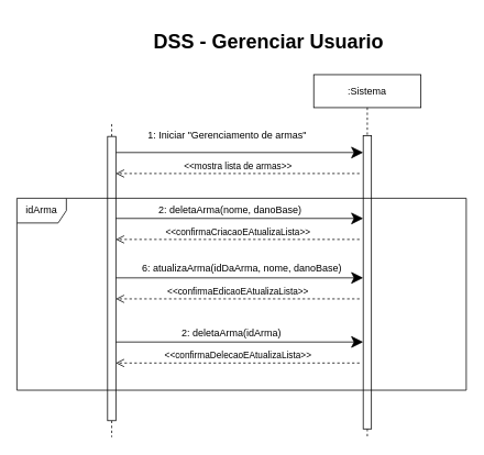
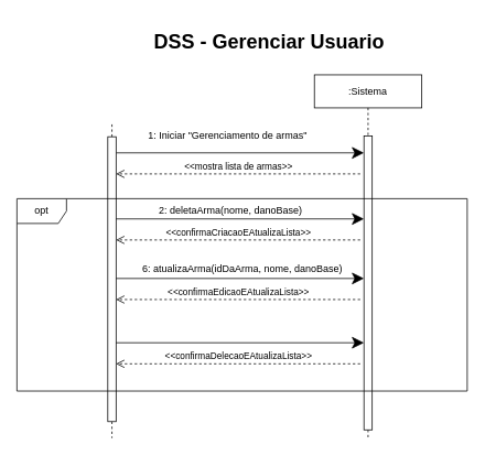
  <mxCell id="0" />
  <mxCell id="1" parent="0" />
  <mxCell id="2" value="DSS - Gerenciar Usuario" style="text;strokeColor=none;fillColor=none;html=1;fontSize=24;fontStyle=1;verticalAlign=middle;align=center;" vertex="1" parent="1"><mxGeometry x="150" y="20" width="350" height="60" as="geometry" /></mxCell>
  <mxCell id="3" value="" style="endArrow=none;dashed=1;endFill=0;endSize=12;html=1;rounded=0;startFill=0;" edge="1" parent="1"><mxGeometry width="160" relative="1" as="geometry"><mxPoint x="135" y="150" as="sourcePoint" /><mxPoint x="135" y="530" as="targetPoint" /><Array as="points"><mxPoint x="135" y="260" /></Array></mxGeometry></mxCell>
  <mxCell id="4" value=":Sistema" style="shape=umlLifeline;perimeter=lifelinePerimeter;whiteSpace=wrap;html=1;container=0;dropTarget=0;collapsible=0;recursiveResize=0;outlineConnect=0;portConstraint=eastwest;newEdgeStyle={&quot;edgeStyle&quot;:&quot;elbowEdgeStyle&quot;,&quot;elbow&quot;:&quot;vertical&quot;,&quot;curved&quot;:0,&quot;rounded&quot;:0};" vertex="1" parent="1"><mxGeometry x="380" y="90" width="130" height="440" as="geometry" /></mxCell>
  <mxCell id="5" value="1: Iniciar &quot;Gerenciamento de armas&quot;" style="text;whiteSpace=wrap;html=1;" vertex="1" parent="1"><mxGeometry x="177" y="150" width="250" height="25" as="geometry" /></mxCell>
  <mxCell id="6" value="" style="endArrow=classic;endFill=1;endSize=12;html=1;rounded=0;" edge="1" parent="1"><mxGeometry width="160" relative="1" as="geometry"><mxPoint x="140" y="184.5" as="sourcePoint" /><mxPoint x="440" y="184.5" as="targetPoint" /></mxGeometry></mxCell>
  <mxCell id="7" value="" style="html=1;points=[];perimeter=orthogonalPerimeter;outlineConnect=0;targetShapes=umlLifeline;portConstraint=eastwest;newEdgeStyle={&quot;edgeStyle&quot;:&quot;elbowEdgeStyle&quot;,&quot;elbow&quot;:&quot;vertical&quot;,&quot;curved&quot;:0,&quot;rounded&quot;:0};" vertex="1" parent="1"><mxGeometry x="440" y="164" width="10" height="356" as="geometry" /></mxCell>
  <mxCell id="8" value="" style="html=1;points=[];perimeter=orthogonalPerimeter;outlineConnect=0;targetShapes=umlLifeline;portConstraint=eastwest;newEdgeStyle={&quot;edgeStyle&quot;:&quot;elbowEdgeStyle&quot;,&quot;elbow&quot;:&quot;vertical&quot;,&quot;curved&quot;:0,&quot;rounded&quot;:0};" vertex="1" parent="1"><mxGeometry x="130" y="165" width="10" height="345" as="geometry" /></mxCell>
  <mxCell id="9" value="&amp;lt;&amp;lt;mostra lista de armas&amp;gt;&amp;gt;" style="html=1;verticalAlign=bottom;endArrow=open;dashed=1;endSize=8;curved=0;rounded=0;" edge="1" parent="1"><mxGeometry relative="1" as="geometry"><mxPoint x="435.5" y="210" as="sourcePoint" /><mxPoint x="140" y="210" as="targetPoint" /></mxGeometry></mxCell>
- <mxCell id="10" value="idArma" style="shape=umlFrame;whiteSpace=wrap;html=1;pointerEvents=0;gradientColor=none;swimlaneFillColor=none;" vertex="1" parent="1"><mxGeometry x="20" y="240" width="545" height="233" as="geometry" /></mxCell>
+ <mxCell id="10" value="opt" style="shape=umlFrame;whiteSpace=wrap;html=1;pointerEvents=0;gradientColor=none;swimlaneFillColor=none;" vertex="1" parent="1"><mxGeometry x="20" y="240" width="545" height="233" as="geometry" /></mxCell>
  <mxCell id="11" value="2: deletaArma(nome, danoBase)" style="text;whiteSpace=wrap;html=1;" vertex="1" parent="1"><mxGeometry x="190" y="240" width="250" height="25" as="geometry" /></mxCell>
  <mxCell id="12" value="" style="endArrow=classic;endFill=1;endSize=12;html=1;rounded=0;" edge="1" parent="1"><mxGeometry width="160" relative="1" as="geometry"><mxPoint x="140" y="264.5" as="sourcePoint" /><mxPoint x="440" y="264.5" as="targetPoint" /></mxGeometry></mxCell>
  <mxCell id="13" value="&amp;lt;&amp;lt;confirmaCriacaoEAtualizaLista&amp;gt;&amp;gt;" style="html=1;verticalAlign=bottom;endArrow=open;dashed=1;endSize=8;curved=0;rounded=0;" edge="1" parent="1"><mxGeometry relative="1" as="geometry"><mxPoint x="435.5" y="290" as="sourcePoint" /><mxPoint x="140" y="290" as="targetPoint" /></mxGeometry></mxCell>
  <mxCell id="14" value="6: atualizaArma(idDaArma, nome, danoBase)" style="text;whiteSpace=wrap;html=1;" vertex="1" parent="1"><mxGeometry x="170" y="312.14" width="250" height="25" as="geometry" /></mxCell>
  <mxCell id="15" value="" style="endArrow=classic;endFill=1;endSize=12;html=1;rounded=0;" edge="1" parent="1"><mxGeometry width="160" relative="1" as="geometry"><mxPoint x="140" y="336.64" as="sourcePoint" /><mxPoint x="440" y="336.64" as="targetPoint" /></mxGeometry></mxCell>
  <mxCell id="16" value="&amp;lt;&amp;lt;confirmaEdicaoEAtualizaLista&amp;gt;&amp;gt;" style="html=1;verticalAlign=bottom;endArrow=open;dashed=1;endSize=8;curved=0;rounded=0;" edge="1" parent="1"><mxGeometry relative="1" as="geometry"><mxPoint x="435.5" y="362.14" as="sourcePoint" /><mxPoint x="140" y="362.14" as="targetPoint" /></mxGeometry></mxCell>
- <mxCell id="17" value="2: deletaArma(idArma)" style="text;whiteSpace=wrap;html=1;" vertex="1" parent="1"><mxGeometry x="218" y="390" width="130" height="25" as="geometry" /></mxCell>
  <mxCell id="18" value="" style="endArrow=classic;endFill=1;endSize=12;html=1;rounded=0;" edge="1" parent="1"><mxGeometry width="160" relative="1" as="geometry"><mxPoint x="140" y="414.5" as="sourcePoint" /><mxPoint x="440" y="414.5" as="targetPoint" /></mxGeometry></mxCell>
  <mxCell id="19" value="&amp;lt;&amp;lt;confirmaDelecaoEAtualizaLista&amp;gt;&amp;gt;" style="html=1;verticalAlign=bottom;endArrow=open;dashed=1;endSize=8;curved=0;rounded=0;" edge="1" parent="1"><mxGeometry relative="1" as="geometry"><mxPoint x="435.5" y="440" as="sourcePoint" /><mxPoint x="140" y="440" as="targetPoint" /></mxGeometry></mxCell>
